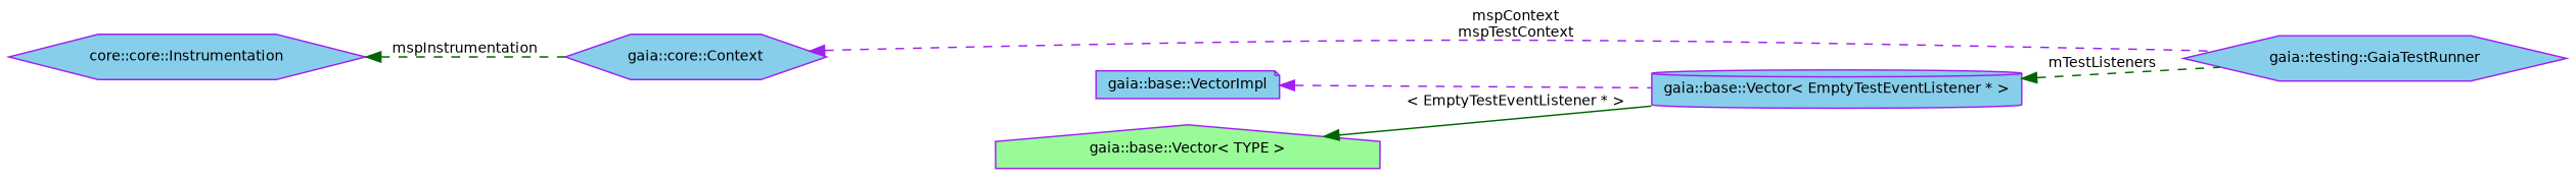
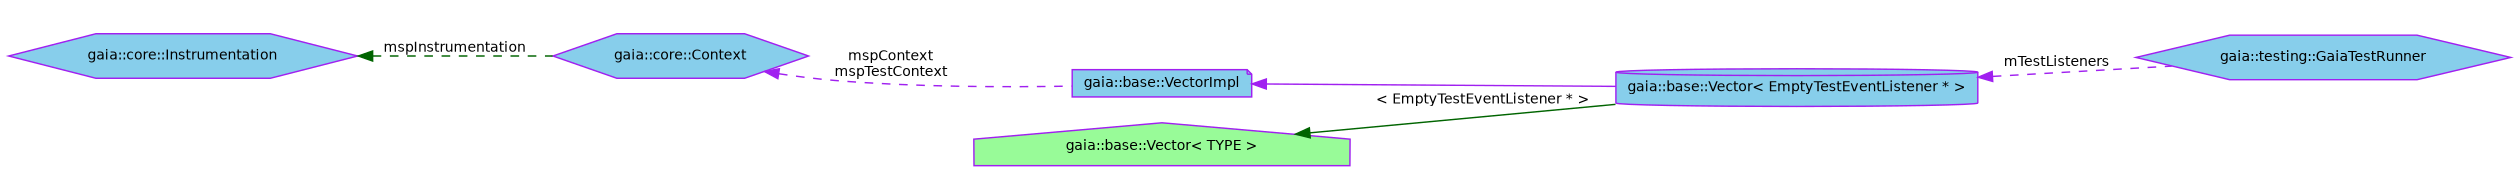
  digraph {
    rankdir=LR
    node [color=purple fillcolor=skyblue fontname=Helvetica fontsize=10 shape=hexagon style=filled]
    edge [color=darkgreen dir=back fontname=Helvetica fontsize=10 labelfontname=Helvetica labelfontsize=10 style=dashed]
    n1 [fontcolor=black height=0.2 label="gaia::testing::GaiaTestRunner" width=0.4]
    n2 [height=0.2 label="gaia::base::Vector\< EmptyTestEventListener * \>" shape=cylinder width=0.4]
    n3 [height=0.2 label="gaia::base::VectorImpl" shape=note width=0.4]
    n4 [fillcolor=palegreen height=0.2 label="gaia::base::Vector\< TYPE \>" shape=house width=0.4]
-   n5 [height=0.2 label="core::core::Instrumentation" width=0.4]
+   n5 [height=0.2 label="gaia::core::Instrumentation" width=0.4]
    n6 [height=0.2 label="gaia::core::Context" width=0.4]
-   n2 -> n1 [label=mTestListeners]
-   n3 -> n2 [color=purple]
+   n2 -> n1 [color=purple label=mTestListeners]
+   n3 -> n2 [color=purple style=solid]
    n4 -> n2 [label="\< EmptyTestEventListener * \>" style=solid]
    n5 -> n6 [label=mspInstrumentation]
-   n6 -> n1 [color=purple label="mspContext\nmspTestContext"]
+   n6 -> n3 [color=purple label="mspContext\nmspTestContext"]
  }
